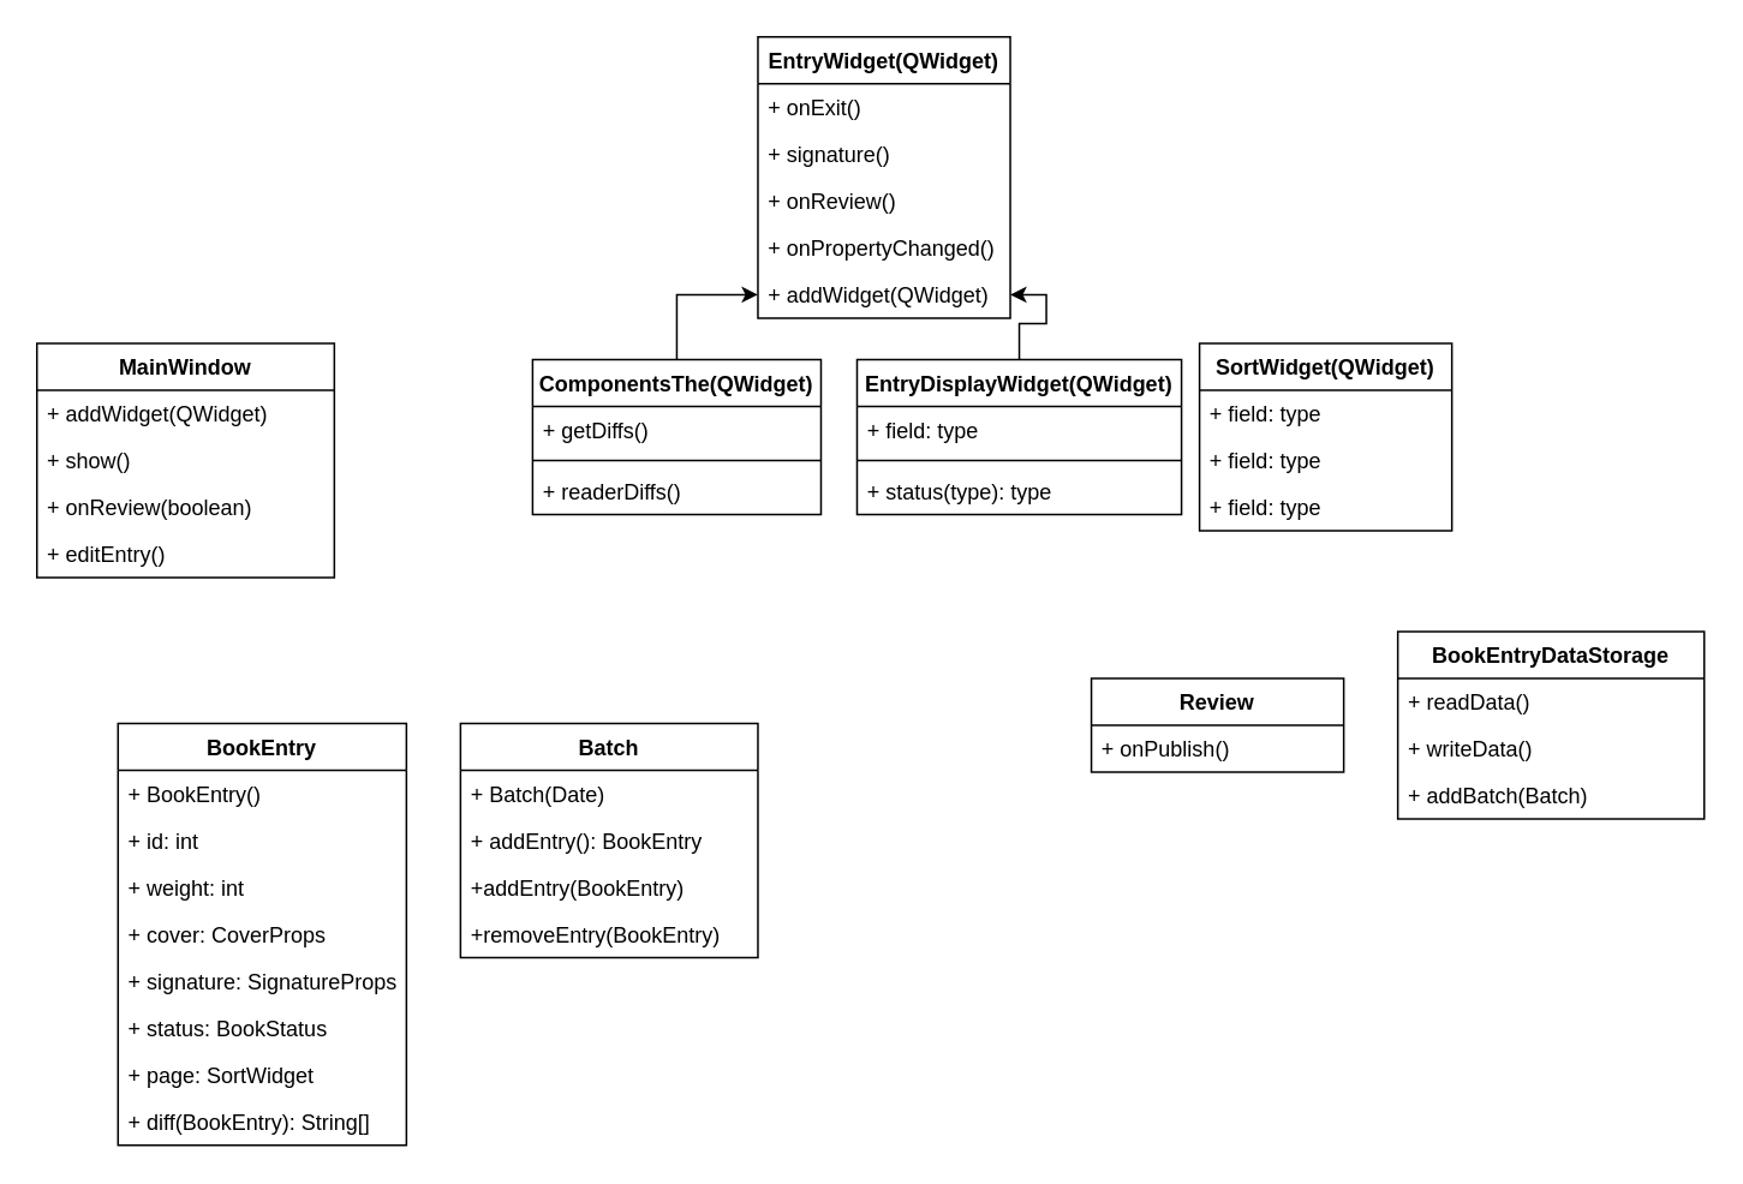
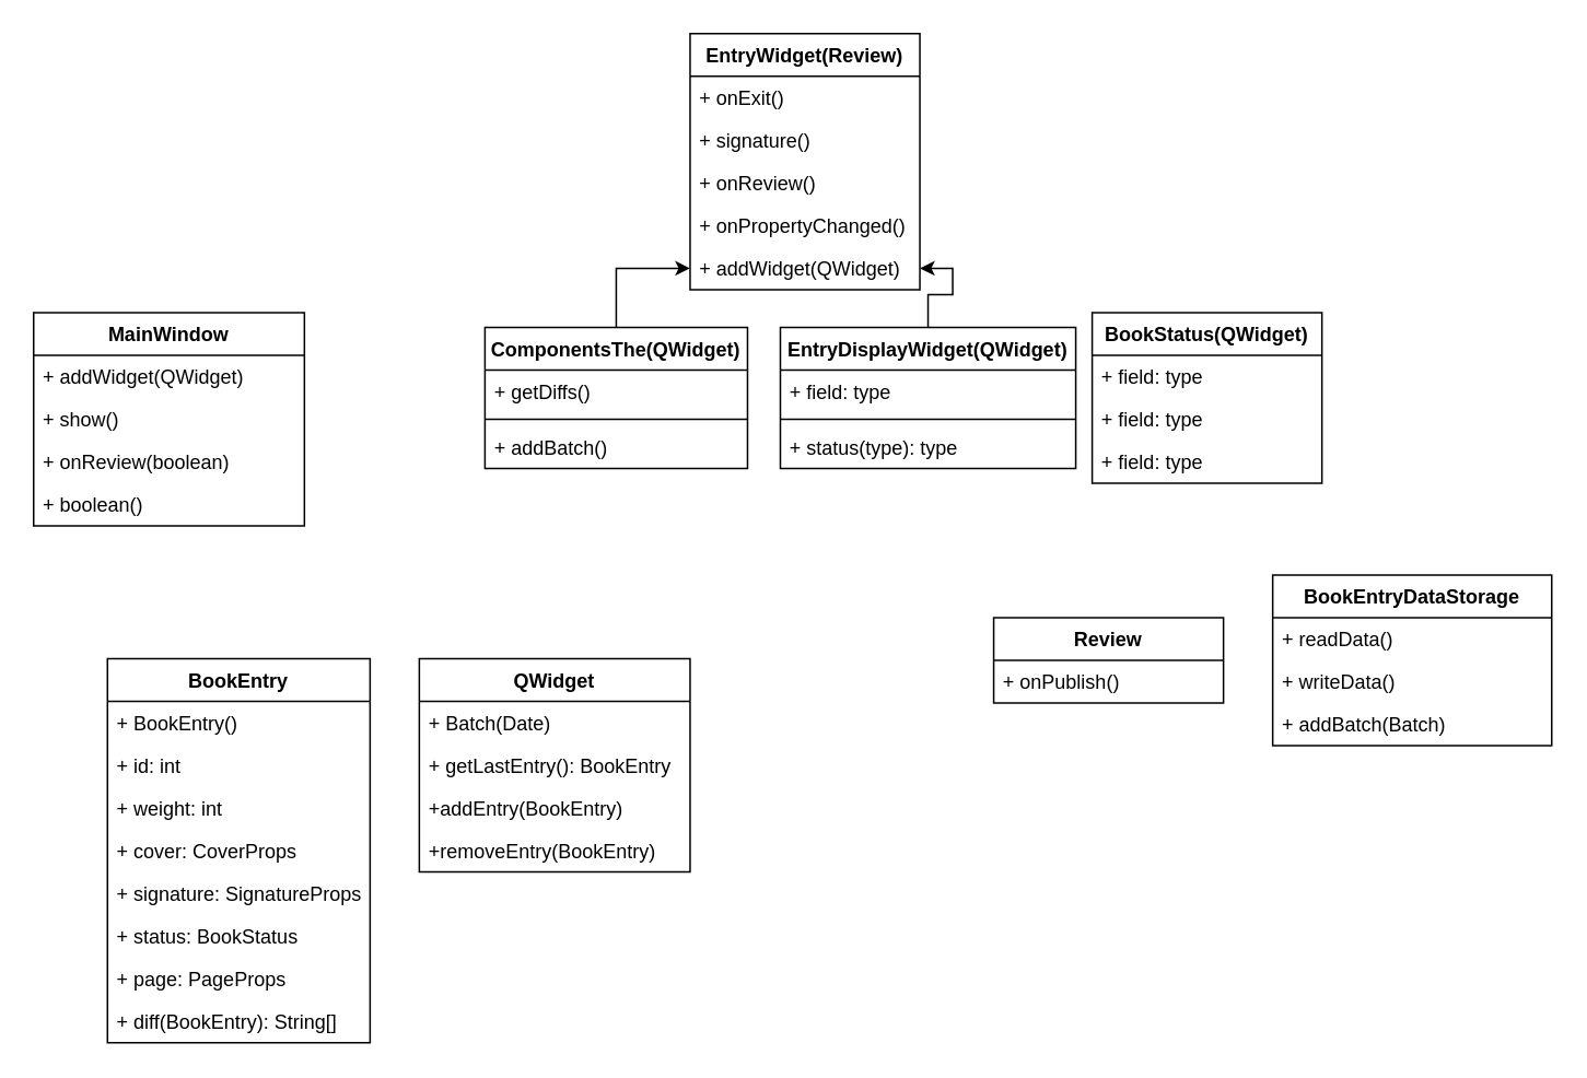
  <mxCell id="0" />
  <mxCell id="1" parent="0" />
- <mxCell id="2" value="SortWidget(QWidget)" style="swimlane;fontStyle=1;childLayout=stackLayout;horizontal=1;startSize=26;fillColor=none;horizontalStack=0;resizeParent=1;resizeParentMax=0;resizeLast=0;collapsible=1;marginBottom=0;" parent="1" vertex="1"><mxGeometry x="665" y="190" width="140" height="104" as="geometry" /></mxCell>
+ <mxCell id="2" value="BookStatus(QWidget)" style="swimlane;fontStyle=1;childLayout=stackLayout;horizontal=1;startSize=26;fillColor=none;horizontalStack=0;resizeParent=1;resizeParentMax=0;resizeLast=0;collapsible=1;marginBottom=0;" parent="1" vertex="1"><mxGeometry x="665" y="190" width="140" height="104" as="geometry" /></mxCell>
  <mxCell id="3" value="+ field: type" style="text;strokeColor=none;fillColor=none;align=left;verticalAlign=top;spacingLeft=4;spacingRight=4;overflow=hidden;rotatable=0;points=[[0,0.5],[1,0.5]];portConstraint=eastwest;" parent="2" vertex="1"><mxGeometry y="26" width="140" height="26" as="geometry" /></mxCell>
  <mxCell id="4" value="+ field: type" style="text;strokeColor=none;fillColor=none;align=left;verticalAlign=top;spacingLeft=4;spacingRight=4;overflow=hidden;rotatable=0;points=[[0,0.5],[1,0.5]];portConstraint=eastwest;" parent="2" vertex="1"><mxGeometry y="52" width="140" height="26" as="geometry" /></mxCell>
  <mxCell id="5" value="+ field: type" style="text;strokeColor=none;fillColor=none;align=left;verticalAlign=top;spacingLeft=4;spacingRight=4;overflow=hidden;rotatable=0;points=[[0,0.5],[1,0.5]];portConstraint=eastwest;" parent="2" vertex="1"><mxGeometry y="78" width="140" height="26" as="geometry" /></mxCell>
  <mxCell id="6" value="BookEntry" style="swimlane;fontStyle=1;childLayout=stackLayout;horizontal=1;startSize=26;fillColor=none;horizontalStack=0;resizeParent=1;resizeParentMax=0;resizeLast=0;collapsible=1;marginBottom=0;" parent="1" vertex="1"><mxGeometry x="65" y="401" width="160" height="234" as="geometry" /></mxCell>
  <mxCell id="7" value="+ BookEntry()" style="text;strokeColor=none;fillColor=none;align=left;verticalAlign=top;spacingLeft=4;spacingRight=4;overflow=hidden;rotatable=0;points=[[0,0.5],[1,0.5]];portConstraint=eastwest;" parent="6" vertex="1"><mxGeometry y="26" width="160" height="26" as="geometry" /></mxCell>
  <mxCell id="8" value="+ id: int" style="text;strokeColor=none;fillColor=none;align=left;verticalAlign=top;spacingLeft=4;spacingRight=4;overflow=hidden;rotatable=0;points=[[0,0.5],[1,0.5]];portConstraint=eastwest;" parent="6" vertex="1"><mxGeometry y="52" width="160" height="26" as="geometry" /></mxCell>
  <mxCell id="9" value="+ weight: int" style="text;strokeColor=none;fillColor=none;align=left;verticalAlign=top;spacingLeft=4;spacingRight=4;overflow=hidden;rotatable=0;points=[[0,0.5],[1,0.5]];portConstraint=eastwest;" vertex="1" parent="6"><mxGeometry y="78" width="160" height="26" as="geometry" /></mxCell>
  <mxCell id="10" value="+ cover: CoverProps" style="text;strokeColor=none;fillColor=none;align=left;verticalAlign=top;spacingLeft=4;spacingRight=4;overflow=hidden;rotatable=0;points=[[0,0.5],[1,0.5]];portConstraint=eastwest;" parent="6" vertex="1"><mxGeometry y="104" width="160" height="26" as="geometry" /></mxCell>
  <mxCell id="11" value="+ signature: SignatureProps" style="text;strokeColor=none;fillColor=none;align=left;verticalAlign=top;spacingLeft=4;spacingRight=4;overflow=hidden;rotatable=0;points=[[0,0.5],[1,0.5]];portConstraint=eastwest;" vertex="1" parent="6"><mxGeometry y="130" width="160" height="26" as="geometry" /></mxCell>
  <mxCell id="12" value="+ status: BookStatus" style="text;strokeColor=none;fillColor=none;align=left;verticalAlign=top;spacingLeft=4;spacingRight=4;overflow=hidden;rotatable=0;points=[[0,0.5],[1,0.5]];portConstraint=eastwest;" vertex="1" parent="6"><mxGeometry y="156" width="160" height="26" as="geometry" /></mxCell>
- <mxCell id="13" value="+ page: SortWidget" style="text;strokeColor=none;fillColor=none;align=left;verticalAlign=top;spacingLeft=4;spacingRight=4;overflow=hidden;rotatable=0;points=[[0,0.5],[1,0.5]];portConstraint=eastwest;" vertex="1" parent="6"><mxGeometry y="182" width="160" height="26" as="geometry" /></mxCell>
+ <mxCell id="13" value="+ page: PageProps" style="text;strokeColor=none;fillColor=none;align=left;verticalAlign=top;spacingLeft=4;spacingRight=4;overflow=hidden;rotatable=0;points=[[0,0.5],[1,0.5]];portConstraint=eastwest;" vertex="1" parent="6"><mxGeometry y="182" width="160" height="26" as="geometry" /></mxCell>
  <mxCell id="14" value="+ diff(BookEntry): String[]" style="text;strokeColor=none;fillColor=none;align=left;verticalAlign=top;spacingLeft=4;spacingRight=4;overflow=hidden;rotatable=0;points=[[0,0.5],[1,0.5]];portConstraint=eastwest;" vertex="1" parent="6"><mxGeometry y="208" width="160" height="26" as="geometry" /></mxCell>
- <mxCell id="15" value="Batch" style="swimlane;fontStyle=1;childLayout=stackLayout;horizontal=1;startSize=26;fillColor=none;horizontalStack=0;resizeParent=1;resizeParentMax=0;resizeLast=0;collapsible=1;marginBottom=0;" parent="1" vertex="1"><mxGeometry x="255" y="401" width="165" height="130" as="geometry" /></mxCell>
+ <mxCell id="15" value="QWidget" style="swimlane;fontStyle=1;childLayout=stackLayout;horizontal=1;startSize=26;fillColor=none;horizontalStack=0;resizeParent=1;resizeParentMax=0;resizeLast=0;collapsible=1;marginBottom=0;" parent="1" vertex="1"><mxGeometry x="255" y="401" width="165" height="130" as="geometry" /></mxCell>
  <mxCell id="16" value="+ Batch(Date)" style="text;strokeColor=none;fillColor=none;align=left;verticalAlign=top;spacingLeft=4;spacingRight=4;overflow=hidden;rotatable=0;points=[[0,0.5],[1,0.5]];portConstraint=eastwest;" parent="15" vertex="1"><mxGeometry y="26" width="165" height="26" as="geometry" /></mxCell>
- <mxCell id="17" value="+ addEntry(): BookEntry" style="text;strokeColor=none;fillColor=none;align=left;verticalAlign=top;spacingLeft=4;spacingRight=4;overflow=hidden;rotatable=0;points=[[0,0.5],[1,0.5]];portConstraint=eastwest;" parent="15" vertex="1"><mxGeometry y="52" width="165" height="26" as="geometry" /></mxCell>
+ <mxCell id="17" value="+ getLastEntry(): BookEntry" style="text;strokeColor=none;fillColor=none;align=left;verticalAlign=top;spacingLeft=4;spacingRight=4;overflow=hidden;rotatable=0;points=[[0,0.5],[1,0.5]];portConstraint=eastwest;" parent="15" vertex="1"><mxGeometry y="52" width="165" height="26" as="geometry" /></mxCell>
  <mxCell id="18" value="+addEntry(BookEntry)&#10;" style="text;strokeColor=none;fillColor=none;align=left;verticalAlign=top;spacingLeft=4;spacingRight=4;overflow=hidden;rotatable=0;points=[[0,0.5],[1,0.5]];portConstraint=eastwest;" parent="15" vertex="1"><mxGeometry y="78" width="165" height="26" as="geometry" /></mxCell>
  <mxCell id="19" value="+removeEntry(BookEntry)" style="text;strokeColor=none;fillColor=none;align=left;verticalAlign=top;spacingLeft=4;spacingRight=4;overflow=hidden;rotatable=0;points=[[0,0.5],[1,0.5]];portConstraint=eastwest;" parent="15" vertex="1"><mxGeometry y="104" width="165" height="26" as="geometry" /></mxCell>
  <mxCell id="20" value="MainWindow" style="swimlane;fontStyle=1;childLayout=stackLayout;horizontal=1;startSize=26;fillColor=none;horizontalStack=0;resizeParent=1;resizeParentMax=0;resizeLast=0;collapsible=1;marginBottom=0;" parent="1" vertex="1"><mxGeometry x="20" y="190" width="165" height="130" as="geometry" /></mxCell>
  <mxCell id="21" value="+ addWidget(QWidget)" style="text;strokeColor=none;fillColor=none;align=left;verticalAlign=top;spacingLeft=4;spacingRight=4;overflow=hidden;rotatable=0;points=[[0,0.5],[1,0.5]];portConstraint=eastwest;" parent="20" vertex="1"><mxGeometry y="26" width="165" height="26" as="geometry" /></mxCell>
  <mxCell id="22" value="+ show()" style="text;strokeColor=none;fillColor=none;align=left;verticalAlign=top;spacingLeft=4;spacingRight=4;overflow=hidden;rotatable=0;points=[[0,0.5],[1,0.5]];portConstraint=eastwest;" parent="20" vertex="1"><mxGeometry y="52" width="165" height="26" as="geometry" /></mxCell>
  <mxCell id="23" value="+ onReview(boolean)" style="text;strokeColor=none;fillColor=none;align=left;verticalAlign=top;spacingLeft=4;spacingRight=4;overflow=hidden;rotatable=0;points=[[0,0.5],[1,0.5]];portConstraint=eastwest;" vertex="1" parent="20"><mxGeometry y="78" width="165" height="26" as="geometry" /></mxCell>
- <mxCell id="24" value="+ editEntry()" style="text;strokeColor=none;fillColor=none;align=left;verticalAlign=top;spacingLeft=4;spacingRight=4;overflow=hidden;rotatable=0;points=[[0,0.5],[1,0.5]];portConstraint=eastwest;" vertex="1" parent="20"><mxGeometry y="104" width="165" height="26" as="geometry" /></mxCell>
- <mxCell id="25" value="EntryWidget(QWidget)" style="swimlane;fontStyle=1;childLayout=stackLayout;horizontal=1;startSize=26;fillColor=none;horizontalStack=0;resizeParent=1;resizeParentMax=0;resizeLast=0;collapsible=1;marginBottom=0;" parent="1" vertex="1"><mxGeometry x="420" y="20" width="140" height="156" as="geometry" /></mxCell>
+ <mxCell id="24" value="+ boolean()" style="text;strokeColor=none;fillColor=none;align=left;verticalAlign=top;spacingLeft=4;spacingRight=4;overflow=hidden;rotatable=0;points=[[0,0.5],[1,0.5]];portConstraint=eastwest;" vertex="1" parent="20"><mxGeometry y="104" width="165" height="26" as="geometry" /></mxCell>
+ <mxCell id="25" value="EntryWidget(Review)" style="swimlane;fontStyle=1;childLayout=stackLayout;horizontal=1;startSize=26;fillColor=none;horizontalStack=0;resizeParent=1;resizeParentMax=0;resizeLast=0;collapsible=1;marginBottom=0;" parent="1" vertex="1"><mxGeometry x="420" y="20" width="140" height="156" as="geometry" /></mxCell>
  <mxCell id="26" value="+ onExit()" style="text;strokeColor=none;fillColor=none;align=left;verticalAlign=top;spacingLeft=4;spacingRight=4;overflow=hidden;rotatable=0;points=[[0,0.5],[1,0.5]];portConstraint=eastwest;" parent="25" vertex="1"><mxGeometry y="26" width="140" height="26" as="geometry" /></mxCell>
  <mxCell id="27" value="+ signature()" style="text;strokeColor=none;fillColor=none;align=left;verticalAlign=top;spacingLeft=4;spacingRight=4;overflow=hidden;rotatable=0;points=[[0,0.5],[1,0.5]];portConstraint=eastwest;" vertex="1" parent="25"><mxGeometry y="52" width="140" height="26" as="geometry" /></mxCell>
  <mxCell id="28" value="+ onReview()" style="text;strokeColor=none;fillColor=none;align=left;verticalAlign=top;spacingLeft=4;spacingRight=4;overflow=hidden;rotatable=0;points=[[0,0.5],[1,0.5]];portConstraint=eastwest;" parent="25" vertex="1"><mxGeometry y="78" width="140" height="26" as="geometry" /></mxCell>
  <mxCell id="29" value="+ onPropertyChanged()" style="text;strokeColor=none;fillColor=none;align=left;verticalAlign=top;spacingLeft=4;spacingRight=4;overflow=hidden;rotatable=0;points=[[0,0.5],[1,0.5]];portConstraint=eastwest;" vertex="1" parent="25"><mxGeometry y="104" width="140" height="26" as="geometry" /></mxCell>
  <mxCell id="30" value="+ addWidget(QWidget)" style="text;strokeColor=none;fillColor=none;align=left;verticalAlign=top;spacingLeft=4;spacingRight=4;overflow=hidden;rotatable=0;points=[[0,0.5],[1,0.5]];portConstraint=eastwest;" vertex="1" parent="25"><mxGeometry y="130" width="140" height="26" as="geometry" /></mxCell>
  <mxCell id="31" style="edgeStyle=orthogonalEdgeStyle;rounded=0;orthogonalLoop=1;jettySize=auto;html=1;exitX=0.5;exitY=0;exitDx=0;exitDy=0;entryX=0;entryY=0.5;entryDx=0;entryDy=0;" edge="1" parent="1" source="32" target="30"><mxGeometry relative="1" as="geometry" /></mxCell>
  <mxCell id="32" value="ComponentsThe(QWidget)" style="swimlane;fontStyle=1;align=center;verticalAlign=top;childLayout=stackLayout;horizontal=1;startSize=26;horizontalStack=0;resizeParent=1;resizeParentMax=0;resizeLast=0;collapsible=1;marginBottom=0;" vertex="1" parent="1"><mxGeometry x="295" y="199" width="160" height="86" as="geometry" /></mxCell>
  <mxCell id="33" value="+ getDiffs()" style="text;strokeColor=none;fillColor=none;align=left;verticalAlign=top;spacingLeft=4;spacingRight=4;overflow=hidden;rotatable=0;points=[[0,0.5],[1,0.5]];portConstraint=eastwest;" vertex="1" parent="32"><mxGeometry y="26" width="160" height="26" as="geometry" /></mxCell>
  <mxCell id="34" value="" style="line;strokeWidth=1;fillColor=none;align=left;verticalAlign=middle;spacingTop=-1;spacingLeft=3;spacingRight=3;rotatable=0;labelPosition=right;points=[];portConstraint=eastwest;" vertex="1" parent="32"><mxGeometry y="52" width="160" height="8" as="geometry" /></mxCell>
- <mxCell id="35" value="+ readerDiffs()" style="text;strokeColor=none;fillColor=none;align=left;verticalAlign=top;spacingLeft=4;spacingRight=4;overflow=hidden;rotatable=0;points=[[0,0.5],[1,0.5]];portConstraint=eastwest;" vertex="1" parent="32"><mxGeometry y="60" width="160" height="26" as="geometry" /></mxCell>
+ <mxCell id="35" value="+ addBatch()" style="text;strokeColor=none;fillColor=none;align=left;verticalAlign=top;spacingLeft=4;spacingRight=4;overflow=hidden;rotatable=0;points=[[0,0.5],[1,0.5]];portConstraint=eastwest;" vertex="1" parent="32"><mxGeometry y="60" width="160" height="26" as="geometry" /></mxCell>
  <mxCell id="36" style="edgeStyle=orthogonalEdgeStyle;rounded=0;orthogonalLoop=1;jettySize=auto;html=1;exitX=0.5;exitY=0;exitDx=0;exitDy=0;" edge="1" parent="1" source="37" target="30"><mxGeometry relative="1" as="geometry" /></mxCell>
  <mxCell id="37" value="EntryDisplayWidget(QWidget)" style="swimlane;fontStyle=1;align=center;verticalAlign=top;childLayout=stackLayout;horizontal=1;startSize=26;horizontalStack=0;resizeParent=1;resizeParentMax=0;resizeLast=0;collapsible=1;marginBottom=0;" vertex="1" parent="1"><mxGeometry x="475" y="199" width="180" height="86" as="geometry" /></mxCell>
  <mxCell id="38" value="+ field: type" style="text;strokeColor=none;fillColor=none;align=left;verticalAlign=top;spacingLeft=4;spacingRight=4;overflow=hidden;rotatable=0;points=[[0,0.5],[1,0.5]];portConstraint=eastwest;" vertex="1" parent="37"><mxGeometry y="26" width="180" height="26" as="geometry" /></mxCell>
  <mxCell id="39" value="" style="line;strokeWidth=1;fillColor=none;align=left;verticalAlign=middle;spacingTop=-1;spacingLeft=3;spacingRight=3;rotatable=0;labelPosition=right;points=[];portConstraint=eastwest;" vertex="1" parent="37"><mxGeometry y="52" width="180" height="8" as="geometry" /></mxCell>
  <mxCell id="40" value="+ status(type): type" style="text;strokeColor=none;fillColor=none;align=left;verticalAlign=top;spacingLeft=4;spacingRight=4;overflow=hidden;rotatable=0;points=[[0,0.5],[1,0.5]];portConstraint=eastwest;" vertex="1" parent="37"><mxGeometry y="60" width="180" height="26" as="geometry" /></mxCell>
  <mxCell id="41" value="BookEntryDataStorage" style="swimlane;fontStyle=1;childLayout=stackLayout;horizontal=1;startSize=26;fillColor=none;horizontalStack=0;resizeParent=1;resizeParentMax=0;resizeLast=0;collapsible=1;marginBottom=0;" vertex="1" parent="1"><mxGeometry x="775" y="350" width="170" height="104" as="geometry" /></mxCell>
  <mxCell id="42" value="+ readData()" style="text;strokeColor=none;fillColor=none;align=left;verticalAlign=top;spacingLeft=4;spacingRight=4;overflow=hidden;rotatable=0;points=[[0,0.5],[1,0.5]];portConstraint=eastwest;" vertex="1" parent="41"><mxGeometry y="26" width="170" height="26" as="geometry" /></mxCell>
  <mxCell id="43" value="+ writeData()" style="text;strokeColor=none;fillColor=none;align=left;verticalAlign=top;spacingLeft=4;spacingRight=4;overflow=hidden;rotatable=0;points=[[0,0.5],[1,0.5]];portConstraint=eastwest;" vertex="1" parent="41"><mxGeometry y="52" width="170" height="26" as="geometry" /></mxCell>
  <mxCell id="44" value="+ addBatch(Batch)" style="text;strokeColor=none;fillColor=none;align=left;verticalAlign=top;spacingLeft=4;spacingRight=4;overflow=hidden;rotatable=0;points=[[0,0.5],[1,0.5]];portConstraint=eastwest;" vertex="1" parent="41"><mxGeometry y="78" width="170" height="26" as="geometry" /></mxCell>
  <mxCell id="45" value="Review" style="swimlane;fontStyle=1;childLayout=stackLayout;horizontal=1;startSize=26;fillColor=none;horizontalStack=0;resizeParent=1;resizeParentMax=0;resizeLast=0;collapsible=1;marginBottom=0;" parent="1" vertex="1"><mxGeometry x="605" y="376" width="140" height="52" as="geometry" /></mxCell>
  <mxCell id="46" value="+ onPublish()" style="text;strokeColor=none;fillColor=none;align=left;verticalAlign=top;spacingLeft=4;spacingRight=4;overflow=hidden;rotatable=0;points=[[0,0.5],[1,0.5]];portConstraint=eastwest;" parent="45" vertex="1"><mxGeometry y="26" width="140" height="26" as="geometry" /></mxCell>
